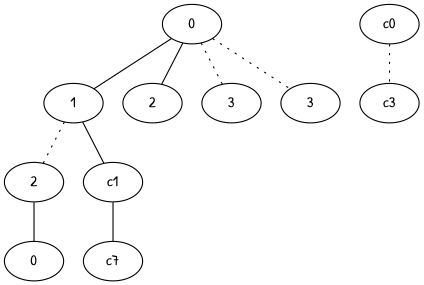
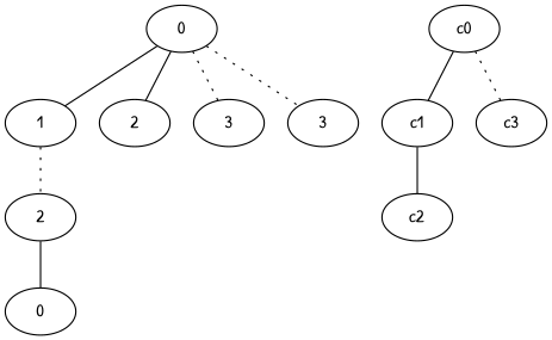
  graph {
    fontname="Patrick Hand"
    node [fontname="Patrick Hand"]
    edge [fontname="Patrick Hand"]
    n1 [label=0]
    n2 [label=1]
    n3 [label=2]
    n4 [label=3]
    n5 [label=3]
    n6 [label=2]
    n7 [label=0]
    c0
    c1
    c3
-   c2 [label=c7]
+   c2
    n1 -- n2
    n1 -- n3
    n1 -- n4 [style=dotted]
    n1 -- n5 [style=dotted]
    n2 -- n6 [style=dotted]
    n6 -- n7
-   n2 -- c1
+   c0 -- c1
    c0 -- c3 [style=dotted]
    c1 -- c2 [style=solid]
  }
